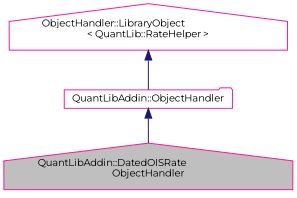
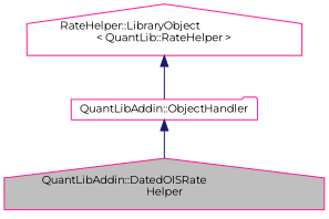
  digraph {
    fontname=Montserrat
    node [color=deeppink fillcolor=white fontname=Montserrat fontsize=10 shape=house style=filled]
    edge [color=midnightblue dir=back fontname=Montserrat fontsize=10 labelfontname=Helvetica labelfontsize=10 style=solid]
-   n1 [fillcolor=grey75 fontcolor=black height=0.2 label="QuantLibAddin::DatedOISRate\lObjectHandler" width=0.4]
+   n1 [fillcolor=grey75 fontcolor=black height=0.2 label="QuantLibAddin::DatedOISRate\lHelper" width=0.4]
    n2 [height=0.2 label="QuantLibAddin::ObjectHandler" shape=folder width=0.4]
-   n3 [height=0.2 label="ObjectHandler::LibraryObject\l\< QuantLib::RateHelper \>" width=0.4]
+   n3 [height=0.2 label="RateHelper::LibraryObject\l\< QuantLib::RateHelper \>" width=0.4]
    n2 -> n1
    n3 -> n2
  }
